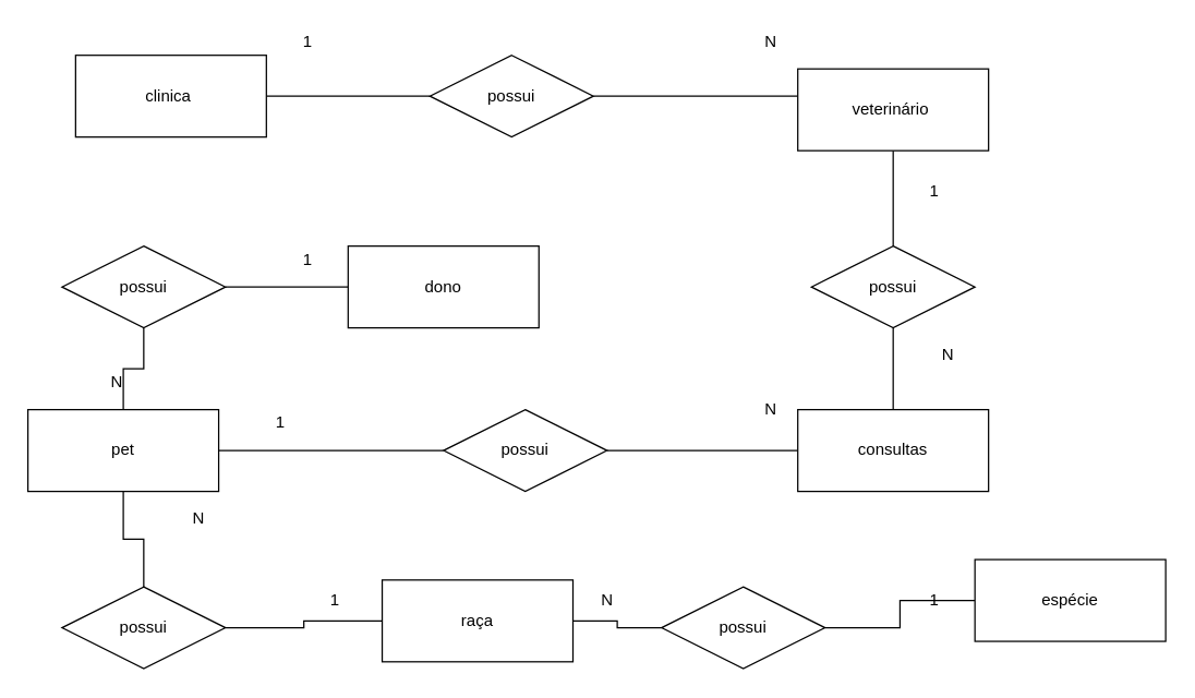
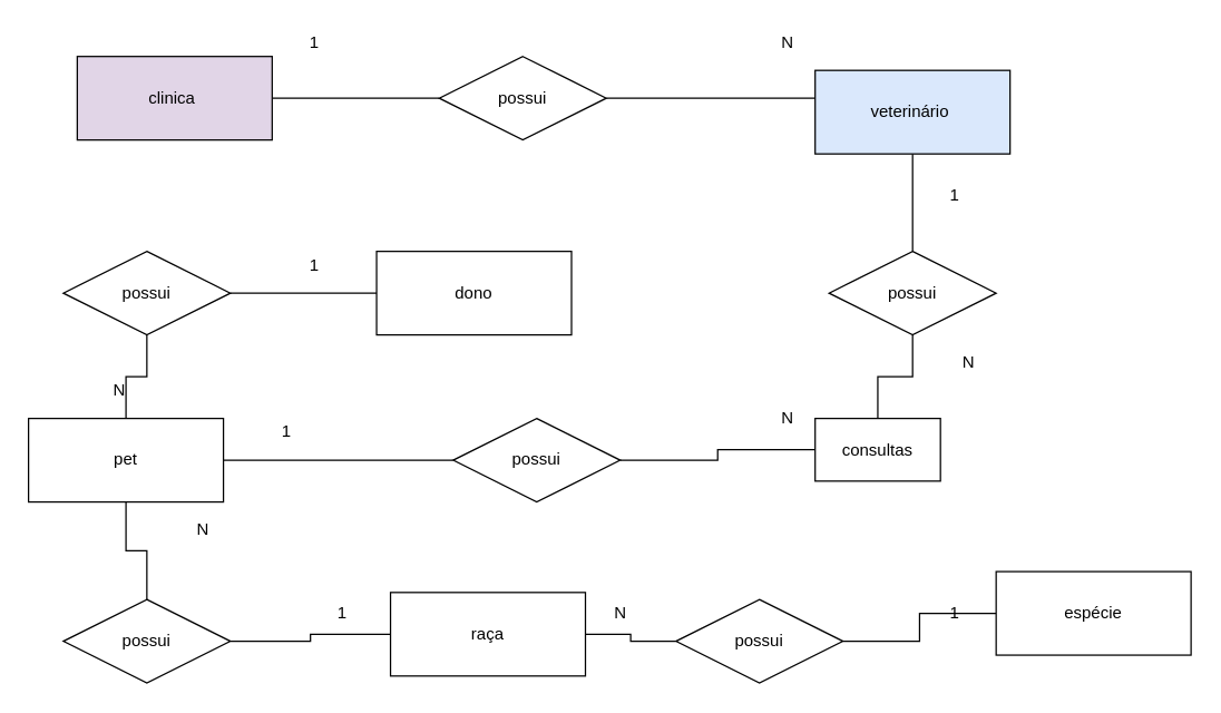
  <mxCell id="0" />
  <mxCell id="1" parent="0" />
  <mxCell id="2" style="edgeStyle=orthogonalEdgeStyle;rounded=0;orthogonalLoop=1;jettySize=auto;html=1;endArrow=none;endFill=0;" edge="1" parent="1" source="3" target="5"><mxGeometry relative="1" as="geometry" /></mxCell>
- <mxCell id="3" value="clinica&amp;nbsp;" style="whiteSpace=wrap;html=1;align=center;" vertex="1" parent="1"><mxGeometry x="55" y="40" width="140" height="60" as="geometry" /></mxCell>
+ <mxCell id="3" value="clinica&amp;nbsp;" style="whiteSpace=wrap;html=1;align=center;fillColor=#e1d5e7;" vertex="1" parent="1"><mxGeometry x="55" y="40" width="140" height="60" as="geometry" /></mxCell>
  <mxCell id="4" style="edgeStyle=orthogonalEdgeStyle;rounded=0;orthogonalLoop=1;jettySize=auto;html=1;endArrow=none;endFill=0;" edge="1" parent="1" source="5"><mxGeometry relative="1" as="geometry"><mxPoint x="585" y="70" as="targetPoint" /></mxGeometry></mxCell>
  <mxCell id="5" value="possui" style="shape=rhombus;perimeter=rhombusPerimeter;whiteSpace=wrap;html=1;align=center;" vertex="1" parent="1"><mxGeometry x="315" y="40" width="120" height="60" as="geometry" /></mxCell>
  <mxCell id="6" value="" style="edgeStyle=orthogonalEdgeStyle;rounded=0;orthogonalLoop=1;jettySize=auto;html=1;endArrow=none;endFill=0;" edge="1" parent="1" source="7" target="9"><mxGeometry relative="1" as="geometry" /></mxCell>
- <mxCell id="7" value="veterinário&amp;nbsp;" style="whiteSpace=wrap;html=1;align=center;" vertex="1" parent="1"><mxGeometry x="585" y="50" width="140" height="60" as="geometry" /></mxCell>
+ <mxCell id="7" value="veterinário&amp;nbsp;" style="whiteSpace=wrap;html=1;align=center;fillColor=#dae8fc;" vertex="1" parent="1"><mxGeometry x="585" y="50" width="140" height="60" as="geometry" /></mxCell>
  <mxCell id="8" value="" style="edgeStyle=orthogonalEdgeStyle;rounded=0;orthogonalLoop=1;jettySize=auto;html=1;endArrow=none;endFill=0;" edge="1" parent="1" source="9" target="11"><mxGeometry relative="1" as="geometry" /></mxCell>
  <mxCell id="9" value="possui" style="shape=rhombus;perimeter=rhombusPerimeter;whiteSpace=wrap;html=1;align=center;" vertex="1" parent="1"><mxGeometry x="595" y="180" width="120" height="60" as="geometry" /></mxCell>
  <mxCell id="10" value="" style="edgeStyle=orthogonalEdgeStyle;rounded=0;orthogonalLoop=1;jettySize=auto;html=1;endArrow=none;endFill=0;" edge="1" parent="1" source="11" target="13"><mxGeometry relative="1" as="geometry" /></mxCell>
- <mxCell id="11" value="consultas" style="whiteSpace=wrap;html=1;align=center;" vertex="1" parent="1"><mxGeometry x="585" y="300" width="140" height="60" as="geometry" /></mxCell>
+ <mxCell id="11" value="consultas" style="whiteSpace=wrap;html=1;align=center;" vertex="1" parent="1"><mxGeometry x="585" y="300" width="90" height="45" as="geometry" /></mxCell>
  <mxCell id="12" value="" style="edgeStyle=orthogonalEdgeStyle;rounded=0;orthogonalLoop=1;jettySize=auto;html=1;endArrow=none;endFill=0;" edge="1" parent="1" source="13" target="16"><mxGeometry relative="1" as="geometry" /></mxCell>
  <mxCell id="13" value="possui" style="shape=rhombus;perimeter=rhombusPerimeter;whiteSpace=wrap;html=1;align=center;" vertex="1" parent="1"><mxGeometry x="325" y="300" width="120" height="60" as="geometry" /></mxCell>
  <mxCell id="14" value="" style="edgeStyle=orthogonalEdgeStyle;rounded=0;orthogonalLoop=1;jettySize=auto;html=1;endArrow=none;endFill=0;" edge="1" parent="1" source="16" target="18"><mxGeometry relative="1" as="geometry" /></mxCell>
  <mxCell id="15" value="" style="edgeStyle=orthogonalEdgeStyle;rounded=0;orthogonalLoop=1;jettySize=auto;html=1;endArrow=none;endFill=0;" edge="1" parent="1" source="16" target="22"><mxGeometry relative="1" as="geometry" /></mxCell>
  <mxCell id="16" value="pet" style="whiteSpace=wrap;html=1;align=center;" vertex="1" parent="1"><mxGeometry x="20" y="300" width="140" height="60" as="geometry" /></mxCell>
  <mxCell id="17" value="" style="edgeStyle=orthogonalEdgeStyle;rounded=0;orthogonalLoop=1;jettySize=auto;html=1;endArrow=none;endFill=0;" edge="1" parent="1" source="18" target="20"><mxGeometry relative="1" as="geometry" /></mxCell>
  <mxCell id="18" value="possui" style="shape=rhombus;perimeter=rhombusPerimeter;whiteSpace=wrap;html=1;align=center;" vertex="1" parent="1"><mxGeometry x="45" y="430" width="120" height="60" as="geometry" /></mxCell>
  <mxCell id="19" value="" style="edgeStyle=orthogonalEdgeStyle;rounded=0;orthogonalLoop=1;jettySize=auto;html=1;endArrow=none;endFill=0;" edge="1" parent="1" source="20" target="25"><mxGeometry relative="1" as="geometry" /></mxCell>
  <mxCell id="20" value="raça" style="whiteSpace=wrap;html=1;align=center;" vertex="1" parent="1"><mxGeometry x="280" y="425" width="140" height="60" as="geometry" /></mxCell>
  <mxCell id="21" value="" style="edgeStyle=orthogonalEdgeStyle;rounded=0;orthogonalLoop=1;jettySize=auto;html=1;endArrow=none;endFill=0;" edge="1" parent="1" source="22" target="23"><mxGeometry relative="1" as="geometry" /></mxCell>
  <mxCell id="22" value="possui" style="shape=rhombus;perimeter=rhombusPerimeter;whiteSpace=wrap;html=1;align=center;" vertex="1" parent="1"><mxGeometry x="45" y="180" width="120" height="60" as="geometry" /></mxCell>
- <mxCell id="23" value="dono" style="whiteSpace=wrap;html=1;align=center;" vertex="1" parent="1"><mxGeometry x="255" y="180" width="140" height="60" as="geometry" /></mxCell>
+ <mxCell id="23" value="dono" style="whiteSpace=wrap;html=1;align=center;" vertex="1" parent="1"><mxGeometry x="270" y="180" width="140" height="60" as="geometry" /></mxCell>
  <mxCell id="24" value="" style="edgeStyle=orthogonalEdgeStyle;rounded=0;orthogonalLoop=1;jettySize=auto;html=1;endArrow=none;endFill=0;" edge="1" parent="1" source="25" target="26"><mxGeometry relative="1" as="geometry" /></mxCell>
  <mxCell id="25" value="possui" style="shape=rhombus;perimeter=rhombusPerimeter;whiteSpace=wrap;html=1;align=center;" vertex="1" parent="1"><mxGeometry x="485" y="430" width="120" height="60" as="geometry" /></mxCell>
  <mxCell id="26" value="espécie" style="whiteSpace=wrap;html=1;align=center;" vertex="1" parent="1"><mxGeometry x="715" y="410" width="140" height="60" as="geometry" /></mxCell>
  <mxCell id="27" value="1" style="text;html=1;align=center;verticalAlign=middle;resizable=0;points=[];autosize=1;strokeColor=none;" vertex="1" parent="1"><mxGeometry x="215" y="20" width="20" height="20" as="geometry" /></mxCell>
  <mxCell id="28" value="N" style="text;html=1;align=center;verticalAlign=middle;resizable=0;points=[];autosize=1;strokeColor=none;" vertex="1" parent="1"><mxGeometry x="555" y="20" width="20" height="20" as="geometry" /></mxCell>
  <mxCell id="29" value="1" style="text;html=1;align=center;verticalAlign=middle;resizable=0;points=[];autosize=1;strokeColor=none;" vertex="1" parent="1"><mxGeometry x="675" y="130" width="20" height="20" as="geometry" /></mxCell>
  <mxCell id="30" value="N" style="text;html=1;align=center;verticalAlign=middle;resizable=0;points=[];autosize=1;strokeColor=none;" vertex="1" parent="1"><mxGeometry x="685" y="250" width="20" height="20" as="geometry" /></mxCell>
  <mxCell id="31" value="1" style="text;html=1;align=center;verticalAlign=middle;resizable=0;points=[];autosize=1;strokeColor=none;" vertex="1" parent="1"><mxGeometry x="195" y="300" width="20" height="20" as="geometry" /></mxCell>
  <mxCell id="32" value="N" style="text;html=1;align=center;verticalAlign=middle;resizable=0;points=[];autosize=1;strokeColor=none;" vertex="1" parent="1"><mxGeometry x="555" y="290" width="20" height="20" as="geometry" /></mxCell>
  <mxCell id="33" value="N" style="text;html=1;align=center;verticalAlign=middle;resizable=0;points=[];autosize=1;strokeColor=none;" vertex="1" parent="1"><mxGeometry x="135" y="370" width="20" height="20" as="geometry" /></mxCell>
  <mxCell id="34" value="1" style="text;html=1;align=center;verticalAlign=middle;resizable=0;points=[];autosize=1;strokeColor=none;" vertex="1" parent="1"><mxGeometry x="235" y="430" width="20" height="20" as="geometry" /></mxCell>
  <mxCell id="35" value="N" style="text;html=1;align=center;verticalAlign=middle;resizable=0;points=[];autosize=1;strokeColor=none;" vertex="1" parent="1"><mxGeometry x="435" y="430" width="20" height="20" as="geometry" /></mxCell>
  <mxCell id="36" value="1" style="text;html=1;align=center;verticalAlign=middle;resizable=0;points=[];autosize=1;strokeColor=none;" vertex="1" parent="1"><mxGeometry x="675" y="430" width="20" height="20" as="geometry" /></mxCell>
  <mxCell id="37" value="1" style="text;html=1;align=center;verticalAlign=middle;resizable=0;points=[];autosize=1;strokeColor=none;" vertex="1" parent="1"><mxGeometry x="215" y="180" width="20" height="20" as="geometry" /></mxCell>
  <mxCell id="38" value="N" style="text;html=1;align=center;verticalAlign=middle;resizable=0;points=[];autosize=1;strokeColor=none;" vertex="1" parent="1"><mxGeometry x="75" y="270" width="20" height="20" as="geometry" /></mxCell>
